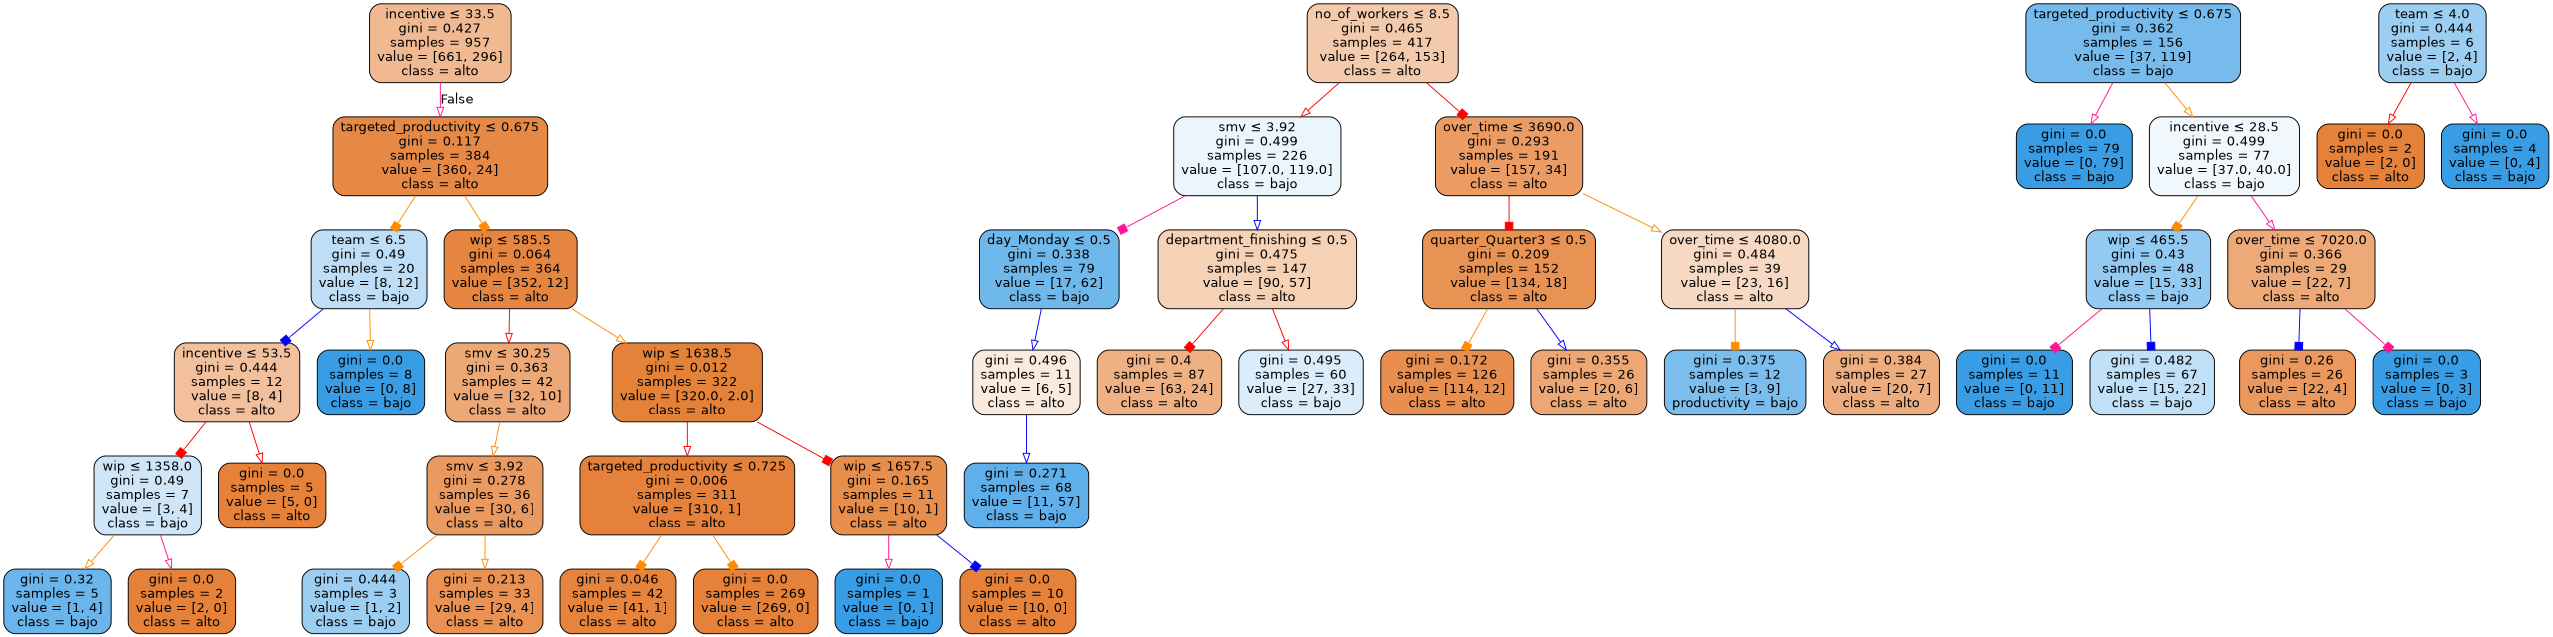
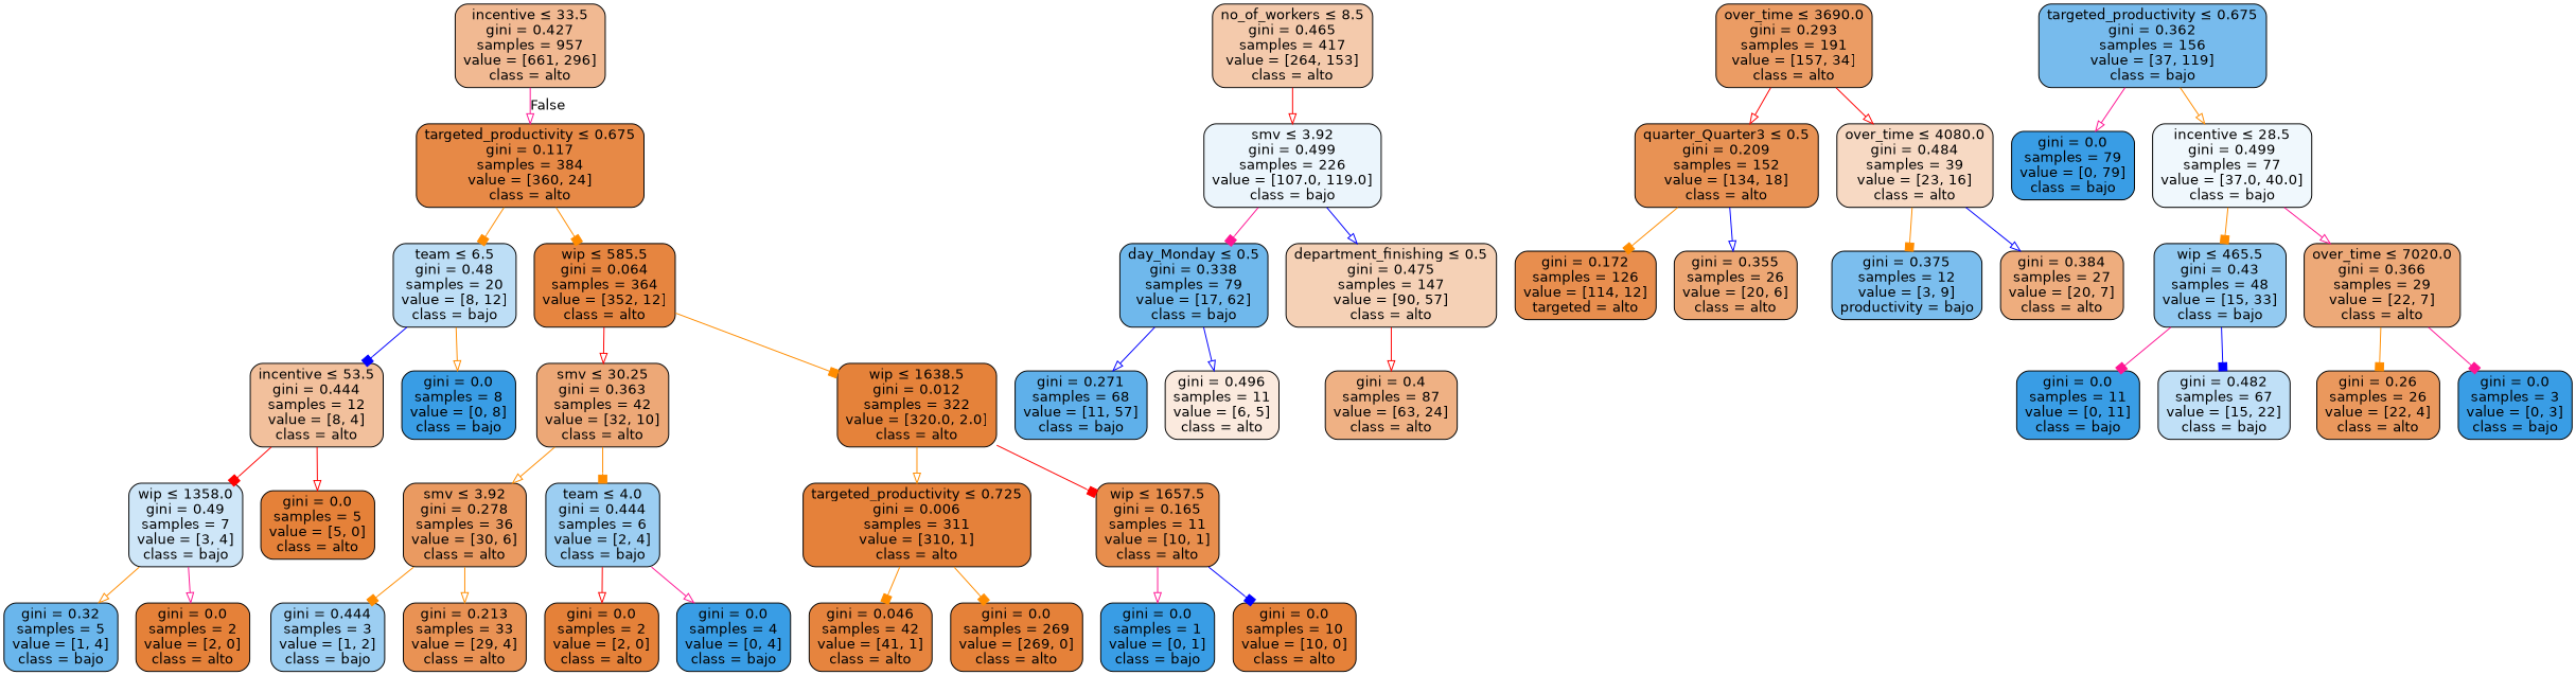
  digraph {
    node [color=black fillcolor="#399de5" fontname=helvetica shape=box style="filled, rounded"]
    edge [arrowhead=onormal color=darkorange fontname=helvetica]
    n1 [fillcolor="#f1b992" label=<incentive &le; 33.5<br/>gini = 0.427<br/>samples = 957<br/>value = [661, 296]<br/>class = alto>]
    n2 [fillcolor="#e78946" label=<targeted_productivity &le; 0.675<br/>gini = 0.117<br/>samples = 384<br/>value = [360, 24]<br/>class = alto>]
-   n3 [fillcolor="#bddef6" label=<team &le; 6.5<br/>gini = 0.49<br/>samples = 20<br/>value = [8, 12]<br/>class = bajo>]
+   n3 [fillcolor="#bddef6" label=<team &le; 6.5<br/>gini = 0.48<br/>samples = 20<br/>value = [8, 12]<br/>class = bajo>]
    n4 [fillcolor="#e68540" label=<wip &le; 585.5<br/>gini = 0.064<br/>samples = 364<br/>value = [352, 12]<br/>class = alto>]
    n5 [fillcolor="#f4caac" label=<no_of_workers &le; 8.5<br/>gini = 0.465<br/>samples = 417<br/>value = [264, 153]<br/>class = alto>]
    n6 [fillcolor="#ebf5fc" label=<smv &le; 3.92<br/>gini = 0.499<br/>samples = 226<br/>value = [107.0, 119.0]<br/>class = bajo>]
    n7 [fillcolor="#eb9c64" label=<over_time &le; 3690.0<br/>gini = 0.293<br/>samples = 191<br/>value = [157, 34]<br/>class = alto>]
    n8 [fillcolor="#77bbed" label=<targeted_productivity &le; 0.675<br/>gini = 0.362<br/>samples = 156<br/>value = [37, 119]<br/>class = bajo>]
    n9 [label=<gini = 0.0<br/>samples = 79<br/>value = [0, 79]<br/>class = bajo>]
    n10 [fillcolor="#f0f8fd" label=<incentive &le; 28.5<br/>gini = 0.499<br/>samples = 77<br/>value = [37.0, 40.0]<br/>class = bajo>]
    n11 [fillcolor="#6fb8ec" label=<day_Monday &le; 0.5<br/>gini = 0.338<br/>samples = 79<br/>value = [17, 62]<br/>class = bajo>]
    n12 [fillcolor="#f5d1b6" label=<department_finishing &le; 0.5<br/>gini = 0.475<br/>samples = 147<br/>value = [90, 57]<br/>class = alto>]
    n13 [fillcolor="#e89254" label=<quarter_Quarter3 &le; 0.5<br/>gini = 0.209<br/>samples = 152<br/>value = [134, 18]<br/>class = alto>]
    n14 [fillcolor="#f7d9c3" label=<over_time &le; 4080.0<br/>gini = 0.484<br/>samples = 39<br/>value = [23, 16]<br/>class = alto>]
    n15 [fillcolor="#5fb0ea" label=<gini = 0.271<br/>samples = 68<br/>value = [11, 57]<br/>class = bajo>]
    n16 [fillcolor="#fbeade" label=<gini = 0.496<br/>samples = 11<br/>value = [6, 5]<br/>class = alto>]
    n17 [fillcolor="#efb184" label=<gini = 0.4<br/>samples = 87<br/>value = [63, 24]<br/>class = alto>]
-   n18 [fillcolor="#dbedfa" label=<gini = 0.495<br/>samples = 60<br/>value = [27, 33]<br/>class = bajo>]
-   n19 [fillcolor="#e88e4e" label=<gini = 0.172<br/>samples = 126<br/>value = [114, 12]<br/>class = alto>]
+   n19 [fillcolor="#e88e4e" label=<gini = 0.172<br/>samples = 126<br/>value = [114, 12]<br/>targeted = alto>]
    n20 [fillcolor="#eda774" label=<gini = 0.355<br/>samples = 26<br/>value = [20, 6]<br/>class = alto>]
    n21 [fillcolor="#7bbeee" label=<gini = 0.375<br/>samples = 12<br/>value = [3, 9]<br/>productivity = bajo>]
    n22 [fillcolor="#eead7e" label=<gini = 0.384<br/>samples = 27<br/>value = [20, 7]<br/>class = alto>]
    n23 [fillcolor="#93caf1" label=<wip &le; 465.5<br/>gini = 0.43<br/>samples = 48<br/>value = [15, 33]<br/>class = bajo>]
    n24 [fillcolor="#eda978" label=<over_time &le; 7020.0<br/>gini = 0.366<br/>samples = 29<br/>value = [22, 7]<br/>class = alto>]
    n25 [label=<gini = 0.0<br/>samples = 11<br/>value = [0, 11]<br/>class = bajo>]
    n26 [fillcolor="#c0e0f7" label=<gini = 0.482<br/>samples = 67<br/>value = [15, 22]<br/>class = bajo>]
    n27 [fillcolor="#ea985d" label=<gini = 0.26<br/>samples = 26<br/>value = [22, 4]<br/>class = alto>]
    n28 [label=<gini = 0.0<br/>samples = 3<br/>value = [0, 3]<br/>class = bajo>]
    n29 [fillcolor="#f2c09c" label=<incentive &le; 53.5<br/>gini = 0.444<br/>samples = 12<br/>value = [8, 4]<br/>class = alto>]
    n30 [label=<gini = 0.0<br/>samples = 8<br/>value = [0, 8]<br/>class = bajo>]
    n31 [fillcolor="#eda877" label=<smv &le; 30.25<br/>gini = 0.363<br/>samples = 42<br/>value = [32, 10]<br/>class = alto>]
    n32 [fillcolor="#e5823a" label=<wip &le; 1638.5<br/>gini = 0.012<br/>samples = 322<br/>value = [320.0, 2.0]<br/>class = alto>]
    n33 [fillcolor="#cee6f8" label=<wip &le; 1358.0<br/>gini = 0.49<br/>samples = 7<br/>value = [3, 4]<br/>class = bajo>]
    n34 [fillcolor="#e58139" label=<gini = 0.0<br/>samples = 5<br/>value = [5, 0]<br/>class = alto>]
    n35 [fillcolor="#6ab6ec" label=<gini = 0.32<br/>samples = 5<br/>value = [1, 4]<br/>class = bajo>]
    n36 [fillcolor="#e58139" label=<gini = 0.0<br/>samples = 2<br/>value = [2, 0]<br/>class = alto>]
    n37 [fillcolor="#ea9a61" label=<smv &le; 3.92<br/>gini = 0.278<br/>samples = 36<br/>value = [30, 6]<br/>class = alto>]
    n38 [fillcolor="#9ccef2" label=<team &le; 4.0<br/>gini = 0.444<br/>samples = 6<br/>value = [2, 4]<br/>class = bajo>]
    n39 [fillcolor="#e5813a" label=<targeted_productivity &le; 0.725<br/>gini = 0.006<br/>samples = 311<br/>value = [310, 1]<br/>class = alto>]
    n40 [fillcolor="#e88e4d" label=<wip &le; 1657.5<br/>gini = 0.165<br/>samples = 11<br/>value = [10, 1]<br/>class = alto>]
    n41 [fillcolor="#9ccef2" label=<gini = 0.444<br/>samples = 3<br/>value = [1, 2]<br/>class = bajo>]
    n42 [fillcolor="#e99254" label=<gini = 0.213<br/>samples = 33<br/>value = [29, 4]<br/>class = alto>]
    n43 [fillcolor="#e58139" label=<gini = 0.0<br/>samples = 2<br/>value = [2, 0]<br/>class = alto>]
    n44 [label=<gini = 0.0<br/>samples = 4<br/>value = [0, 4]<br/>class = bajo>]
    n45 [fillcolor="#e6843e" label=<gini = 0.046<br/>samples = 42<br/>value = [41, 1]<br/>class = alto>]
    n46 [fillcolor="#e58139" label=<gini = 0.0<br/>samples = 269<br/>value = [269, 0]<br/>class = alto>]
    n47 [label=<gini = 0.0<br/>samples = 1<br/>value = [0, 1]<br/>class = bajo>]
    n48 [fillcolor="#e58139" label=<gini = 0.0<br/>samples = 10<br/>value = [10, 0]<br/>class = alto>]
    n1 -> n2 [color=deeppink headlabel=False labelangle=-45 labeldistance=2.5]
    n2 -> n3 [arrowhead=box]
    n2 -> n4 [arrowhead=box]
    n3 -> n29 [arrowhead=box color=blue]
    n3 -> n30
    n4 -> n31 [color=red]
-   n4 -> n32
+   n4 -> n32 [arrowhead=box]
    n5 -> n6 [color=red]
-   n5 -> n7 [arrowhead=box color=red]
    n6 -> n11 [arrowhead=box color=deeppink]
    n6 -> n12 [color=blue]
-   n7 -> n13 [arrowhead=box color=red]
-   n7 -> n14
+   n7 -> n13 [color=red]
+   n7 -> n14 [color=red]
    n8 -> n9 [color=deeppink]
    n8 -> n10
    n10 -> n23 [arrowhead=box]
    n10 -> n24 [color=deeppink]
-   n16 -> n15 [color=blue]
+   n11 -> n15 [color=blue]
    n11 -> n16 [color=blue]
-   n12 -> n17 [arrowhead=box color=red]
-   n12 -> n18 [color=red]
+   n12 -> n17 [color=red]
    n13 -> n19 [arrowhead=box]
    n13 -> n20 [color=blue]
    n14 -> n21 [arrowhead=box]
    n14 -> n22 [color=blue]
    n23 -> n25 [arrowhead=box color=deeppink]
    n23 -> n26 [arrowhead=box color=blue]
-   n24 -> n27 [arrowhead=box color=blue]
+   n24 -> n27 [arrowhead=box]
    n24 -> n28 [arrowhead=box color=deeppink]
    n29 -> n33 [arrowhead=box color=red]
    n29 -> n34 [color=red]
    n31 -> n37
-   n32 -> n39 [color=red]
+   n31 -> n38 [arrowhead=box]
+   n32 -> n39
    n32 -> n40 [arrowhead=box color=red]
    n33 -> n35
    n33 -> n36 [color=deeppink]
    n37 -> n41 [arrowhead=box]
    n37 -> n42
    n38 -> n43 [color=red]
    n38 -> n44 [color=deeppink]
    n39 -> n45 [arrowhead=box]
    n39 -> n46 [arrowhead=box]
    n40 -> n47 [color=deeppink]
    n40 -> n48 [arrowhead=box color=blue]
  }
